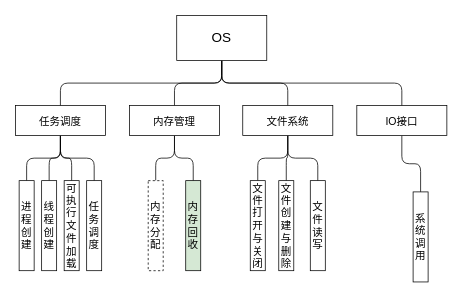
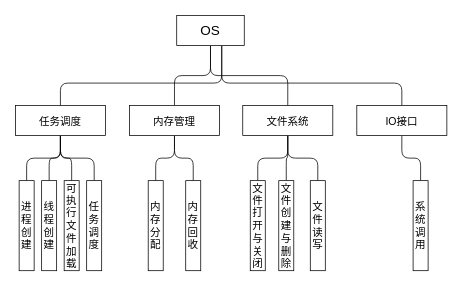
  <mxCell id="0" />
  <mxCell id="1" parent="0" />
  <mxCell id="2" style="edgeStyle=orthogonalEdgeStyle;html=1;entryX=0.5;entryY=0;entryDx=0;entryDy=0;fontSize=14;endArrow=none;endFill=0;" edge="1" parent="1" source="6" target="11"><mxGeometry relative="1" as="geometry"><Array as="points"><mxPoint x="295" y="110" /><mxPoint x="80" y="110" /></Array></mxGeometry></mxCell>
  <mxCell id="3" style="edgeStyle=orthogonalEdgeStyle;html=1;entryX=0.5;entryY=0;entryDx=0;entryDy=0;fontSize=14;endArrow=none;endFill=0;" edge="1" parent="1" source="6" target="14"><mxGeometry relative="1" as="geometry" /></mxCell>
  <mxCell id="4" style="edgeStyle=orthogonalEdgeStyle;html=1;entryX=0.5;entryY=0;entryDx=0;entryDy=0;fontSize=14;endArrow=none;endFill=0;" edge="1" parent="1" source="6" target="18"><mxGeometry relative="1" as="geometry" /></mxCell>
  <mxCell id="5" style="edgeStyle=orthogonalEdgeStyle;html=1;entryX=0.5;entryY=0;entryDx=0;entryDy=0;fontSize=14;endArrow=none;endFill=0;" edge="1" parent="1" source="6" target="20"><mxGeometry relative="1" as="geometry"><Array as="points"><mxPoint x="295" y="110" /><mxPoint x="535" y="110" /></Array></mxGeometry></mxCell>
- <mxCell id="6" value="&lt;font style=&quot;font-size: 18px&quot;&gt;OS&lt;/font&gt;" style="rounded=0;whiteSpace=wrap;html=1;" vertex="1" parent="1"><mxGeometry x="235" y="20" width="120" height="60" as="geometry" /></mxCell>
+ <mxCell id="6" value="&lt;font style=&quot;font-size: 18px&quot;&gt;OS&lt;/font&gt;" style="rounded=0;whiteSpace=wrap;html=1;" vertex="1" parent="1"><mxGeometry x="235" y="20" width="90" height="40" as="geometry" /></mxCell>
  <mxCell id="7" style="edgeStyle=orthogonalEdgeStyle;html=1;entryX=0.5;entryY=0;entryDx=0;entryDy=0;fontSize=14;endArrow=none;endFill=0;" edge="1" parent="1" source="11" target="21"><mxGeometry relative="1" as="geometry" /></mxCell>
  <mxCell id="8" style="edgeStyle=orthogonalEdgeStyle;html=1;entryX=0.5;entryY=0;entryDx=0;entryDy=0;fontSize=14;endArrow=none;endFill=0;" edge="1" parent="1" source="11" target="22"><mxGeometry relative="1" as="geometry" /></mxCell>
  <mxCell id="9" style="edgeStyle=orthogonalEdgeStyle;html=1;entryX=0.5;entryY=0;entryDx=0;entryDy=0;fontSize=14;endArrow=none;endFill=0;" edge="1" parent="1" source="11" target="23"><mxGeometry relative="1" as="geometry" /></mxCell>
  <mxCell id="10" style="edgeStyle=orthogonalEdgeStyle;html=1;entryX=0.5;entryY=0;entryDx=0;entryDy=0;fontSize=14;endArrow=none;endFill=0;" edge="1" parent="1" source="11" target="24"><mxGeometry relative="1" as="geometry" /></mxCell>
  <mxCell id="11" value="&lt;font style=&quot;font-size: 14px&quot;&gt;任务调度&lt;/font&gt;" style="rounded=0;whiteSpace=wrap;html=1;fontSize=18;" vertex="1" parent="1"><mxGeometry x="20" y="140" width="120" height="40" as="geometry" /></mxCell>
  <mxCell id="12" style="edgeStyle=orthogonalEdgeStyle;html=1;entryX=0.5;entryY=0;entryDx=0;entryDy=0;fontSize=14;endArrow=none;endFill=0;" edge="1" parent="1" source="14" target="25"><mxGeometry relative="1" as="geometry" /></mxCell>
  <mxCell id="13" style="edgeStyle=orthogonalEdgeStyle;html=1;entryX=0.5;entryY=0;entryDx=0;entryDy=0;fontSize=14;endArrow=none;endFill=0;" edge="1" parent="1" source="14" target="26"><mxGeometry relative="1" as="geometry" /></mxCell>
  <mxCell id="14" value="&lt;font style=&quot;font-size: 14px&quot;&gt;内存管理&lt;/font&gt;" style="rounded=0;whiteSpace=wrap;html=1;fontSize=18;" vertex="1" parent="1"><mxGeometry x="172" y="140" width="120" height="40" as="geometry" /></mxCell>
  <mxCell id="15" style="edgeStyle=orthogonalEdgeStyle;html=1;entryX=0.5;entryY=0;entryDx=0;entryDy=0;fontSize=14;endArrow=none;endFill=0;" edge="1" parent="1" source="18" target="27"><mxGeometry relative="1" as="geometry" /></mxCell>
  <mxCell id="16" style="edgeStyle=orthogonalEdgeStyle;html=1;entryX=0.5;entryY=0;entryDx=0;entryDy=0;fontSize=14;endArrow=none;endFill=0;" edge="1" parent="1" source="18" target="29"><mxGeometry relative="1" as="geometry" /></mxCell>
  <mxCell id="17" style="edgeStyle=orthogonalEdgeStyle;html=1;entryX=0.5;entryY=0;entryDx=0;entryDy=0;fontSize=14;endArrow=none;endFill=0;" edge="1" parent="1" source="18" target="28"><mxGeometry relative="1" as="geometry" /></mxCell>
  <mxCell id="18" value="&lt;span style=&quot;font-size: 14px&quot;&gt;文件系统&lt;/span&gt;" style="rounded=0;whiteSpace=wrap;html=1;fontSize=18;" vertex="1" parent="1"><mxGeometry x="323" y="140" width="120" height="40" as="geometry" /></mxCell>
  <mxCell id="19" style="edgeStyle=orthogonalEdgeStyle;html=1;entryX=0.5;entryY=0;entryDx=0;entryDy=0;fontSize=14;endArrow=none;endFill=0;" edge="1" parent="1" source="20" target="30"><mxGeometry relative="1" as="geometry" /></mxCell>
  <mxCell id="20" value="&lt;font style=&quot;font-size: 14px&quot;&gt;IO接口&lt;/font&gt;" style="rounded=0;whiteSpace=wrap;html=1;fontSize=18;" vertex="1" parent="1"><mxGeometry x="475" y="140" width="120" height="40" as="geometry" /></mxCell>
  <mxCell id="21" value="进程创建" style="rounded=0;whiteSpace=wrap;html=1;fontSize=14;" vertex="1" parent="1"><mxGeometry x="25" y="240" width="20" height="120" as="geometry" /></mxCell>
  <mxCell id="22" value="线程创建" style="rounded=0;whiteSpace=wrap;html=1;fontSize=14;" vertex="1" parent="1"><mxGeometry x="55" y="240" width="20" height="120" as="geometry" /></mxCell>
  <mxCell id="23" value="可执行文件加载" style="rounded=0;whiteSpace=wrap;html=1;fontSize=14;" vertex="1" parent="1"><mxGeometry x="85" y="240" width="20" height="120" as="geometry" /></mxCell>
  <mxCell id="24" value="任务调度" style="rounded=0;whiteSpace=wrap;html=1;fontSize=14;" vertex="1" parent="1"><mxGeometry x="115" y="240" width="20" height="120" as="geometry" /></mxCell>
- <mxCell id="25" value="内存分配" style="rounded=0;whiteSpace=wrap;html=1;fontSize=14;dashed=1;" vertex="1" parent="1"><mxGeometry x="197" y="240" width="20" height="120" as="geometry" /></mxCell>
- <mxCell id="26" value="内存回收" style="rounded=0;whiteSpace=wrap;html=1;fontSize=14;fillColor=#d5e8d4;" vertex="1" parent="1"><mxGeometry x="247" y="240" width="20" height="120" as="geometry" /></mxCell>
+ <mxCell id="25" value="内存分配" style="rounded=0;whiteSpace=wrap;html=1;fontSize=14;" vertex="1" parent="1"><mxGeometry x="197" y="240" width="20" height="120" as="geometry" /></mxCell>
+ <mxCell id="26" value="内存回收" style="rounded=0;whiteSpace=wrap;html=1;fontSize=14;" vertex="1" parent="1"><mxGeometry x="247" y="240" width="20" height="120" as="geometry" /></mxCell>
  <mxCell id="27" value="文件打开与关闭" style="rounded=0;whiteSpace=wrap;html=1;fontSize=14;" vertex="1" parent="1"><mxGeometry x="333" y="240" width="20" height="120" as="geometry" /></mxCell>
  <mxCell id="28" value="文件创建与删除" style="rounded=0;whiteSpace=wrap;html=1;fontSize=14;" vertex="1" parent="1"><mxGeometry x="371" y="240" width="20" height="120" as="geometry" /></mxCell>
  <mxCell id="29" value="文件读写" style="rounded=0;whiteSpace=wrap;html=1;fontSize=14;" vertex="1" parent="1"><mxGeometry x="413" y="240" width="20" height="120" as="geometry" /></mxCell>
- <mxCell id="30" value="系统调用" style="rounded=0;whiteSpace=wrap;html=1;fontSize=14;" vertex="1" parent="1"><mxGeometry x="550" y="255" width="20" height="120" as="geometry" /></mxCell>
+ <mxCell id="30" value="系统调用" style="rounded=0;whiteSpace=wrap;html=1;fontSize=14;" vertex="1" parent="1"><mxGeometry x="550" y="240" width="20" height="120" as="geometry" /></mxCell>
